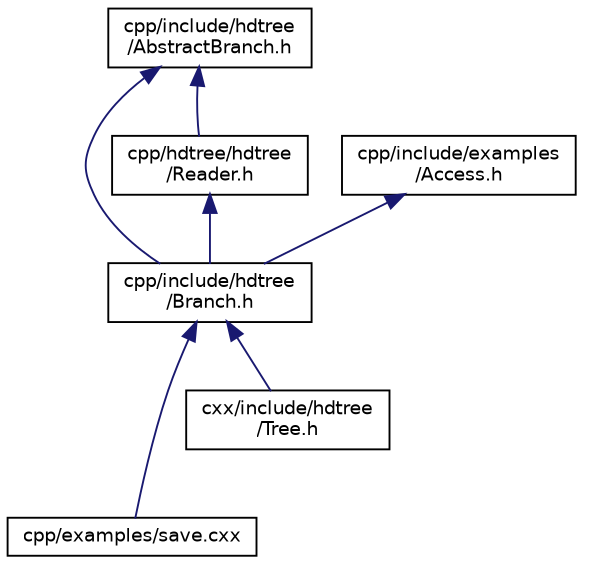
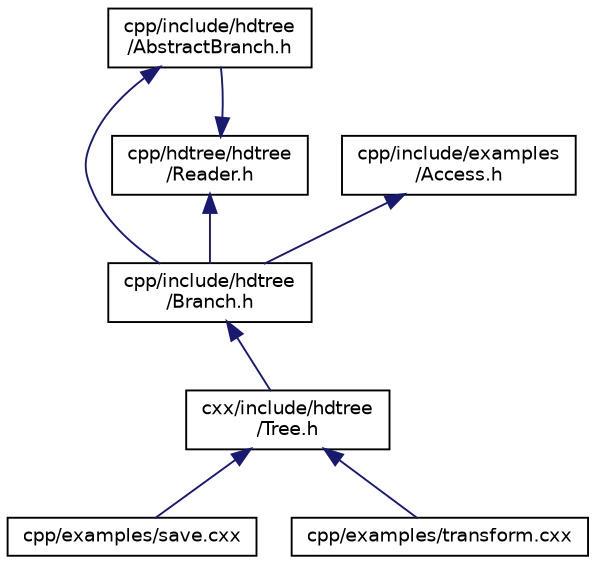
  digraph {
    node [color=black fontname=Helvetica fontsize=10 shape=record]
    edge [color=midnightblue dir=back fontname=Helvetica fontsize=10 labelfontname=Helvetica labelfontsize=10 style=solid]
    n1 [height=0.2 label="cpp/include/hdtree\l/AbstractBranch.h" width=0.4]
    n2 [height=0.2 label="cpp/include/hdtree\l/Branch.h" width=0.4]
    n3 [height=0.2 label="cpp/hdtree/hdtree\l/Reader.h" width=0.4]
    n4 [height=0.2 label="cpp/include/examples\l/Access.h" width=0.4]
    n5 [height=0.2 label="cxx/include/hdtree\l/Tree.h" width=0.4]
    n6 [height=0.2 label="cpp/examples/save.cxx" width=0.4]
+   n7 [height=0.2 label="cpp/examples/transform.cxx" width=0.4]
    n1 -> n2
-   n1 -> n3
+   n3 -> n1
    n2 -> n5
    n3 -> n2
    n4 -> n2
-   n2 -> n6
+   n5 -> n6
+   n5 -> n7
  }
